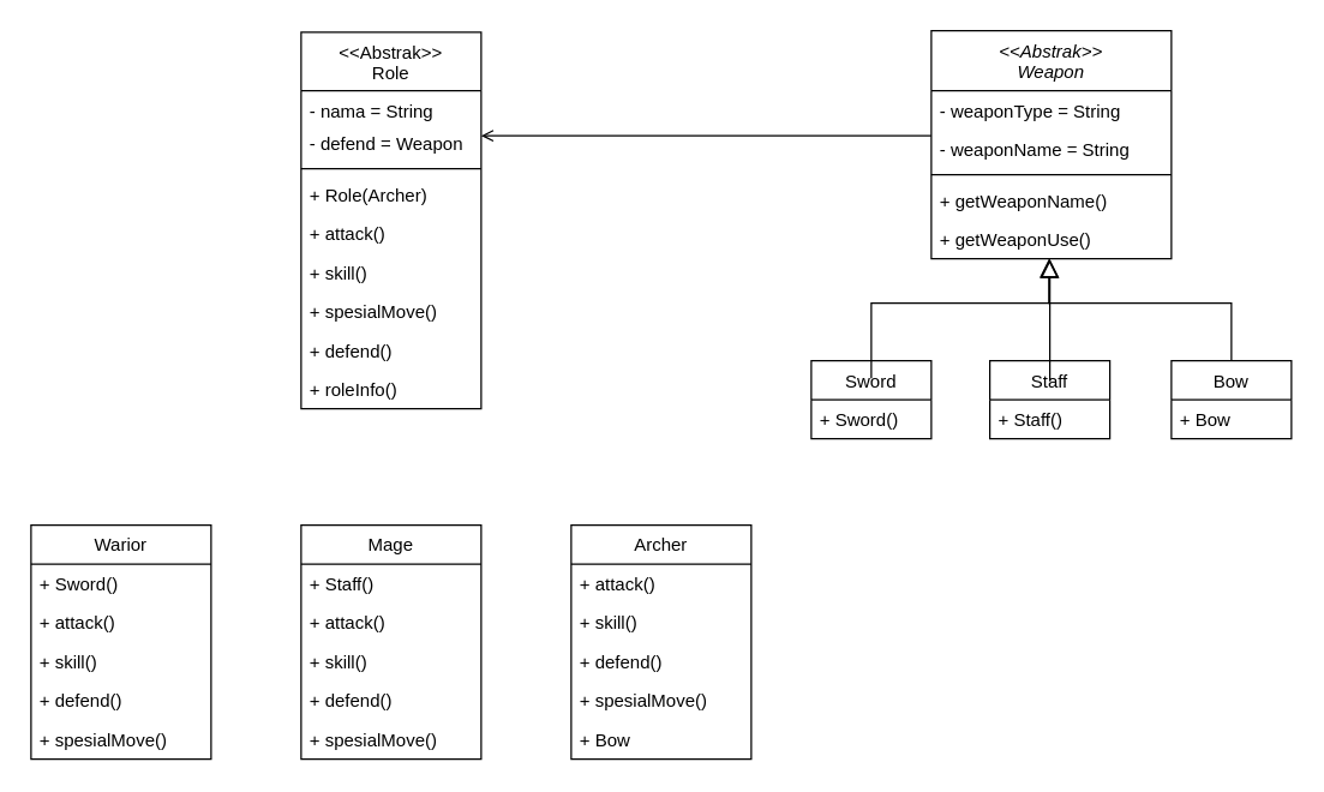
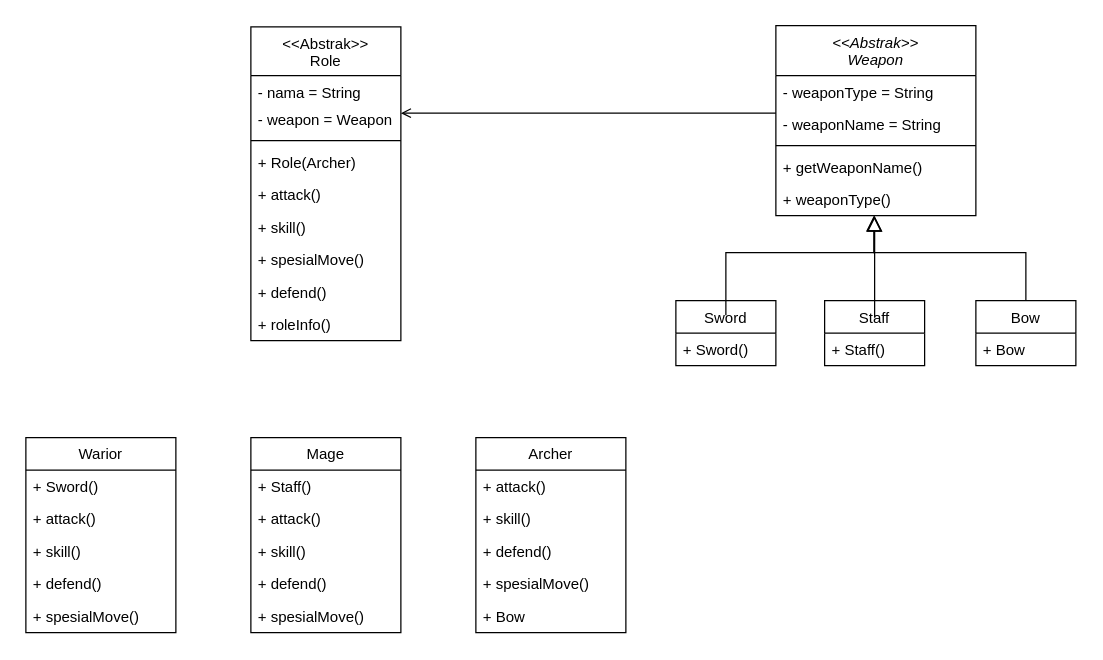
  <mxCell id="0" />
  <mxCell id="1" parent="0" />
  <mxCell id="2" value="&lt;&lt;Abstrak&gt;&gt;&#10;Weapon" style="swimlane;fontStyle=2;align=center;verticalAlign=top;childLayout=stackLayout;horizontal=1;startSize=40;horizontalStack=0;resizeParent=1;resizeLast=0;collapsible=1;marginBottom=0;rounded=0;shadow=0;strokeWidth=1;" parent="1" vertex="1"><mxGeometry x="620" y="20" width="160" height="152" as="geometry"><mxRectangle x="230" y="140" width="160" height="26" as="alternateBounds" /></mxGeometry></mxCell>
  <mxCell id="3" value="- weaponType = String" style="text;align=left;verticalAlign=top;spacingLeft=4;spacingRight=4;overflow=hidden;rotatable=0;points=[[0,0.5],[1,0.5]];portConstraint=eastwest;" parent="2" vertex="1"><mxGeometry y="40" width="160" height="26" as="geometry" /></mxCell>
  <mxCell id="4" value="- weaponName = String" style="text;align=left;verticalAlign=top;spacingLeft=4;spacingRight=4;overflow=hidden;rotatable=0;points=[[0,0.5],[1,0.5]];portConstraint=eastwest;rounded=0;shadow=0;html=0;" parent="2" vertex="1"><mxGeometry y="66" width="160" height="26" as="geometry" /></mxCell>
  <mxCell id="5" value="" style="line;html=1;strokeWidth=1;align=left;verticalAlign=middle;spacingTop=-1;spacingLeft=3;spacingRight=3;rotatable=0;labelPosition=right;points=[];portConstraint=eastwest;" parent="2" vertex="1"><mxGeometry y="92" width="160" height="8" as="geometry" /></mxCell>
  <mxCell id="6" value="+ getWeaponName()" style="text;align=left;verticalAlign=top;spacingLeft=4;spacingRight=4;overflow=hidden;rotatable=0;points=[[0,0.5],[1,0.5]];portConstraint=eastwest;" parent="2" vertex="1"><mxGeometry y="100" width="160" height="26" as="geometry" /></mxCell>
- <mxCell id="7" value="+ getWeaponUse()" style="text;align=left;verticalAlign=top;spacingLeft=4;spacingRight=4;overflow=hidden;rotatable=0;points=[[0,0.5],[1,0.5]];portConstraint=eastwest;" vertex="1" parent="2"><mxGeometry y="126" width="160" height="26" as="geometry" /></mxCell>
+ <mxCell id="7" value="+ weaponType()" style="text;align=left;verticalAlign=top;spacingLeft=4;spacingRight=4;overflow=hidden;rotatable=0;points=[[0,0.5],[1,0.5]];portConstraint=eastwest;" vertex="1" parent="2"><mxGeometry y="126" width="160" height="26" as="geometry" /></mxCell>
  <mxCell id="8" value="Sword" style="swimlane;fontStyle=0;align=center;verticalAlign=top;childLayout=stackLayout;horizontal=1;startSize=26;horizontalStack=0;resizeParent=1;resizeLast=0;collapsible=1;marginBottom=0;rounded=0;shadow=0;strokeWidth=1;" parent="1" vertex="1"><mxGeometry x="540" y="240" width="80" height="52" as="geometry"><mxRectangle x="130" y="380" width="160" height="26" as="alternateBounds" /></mxGeometry></mxCell>
  <mxCell id="9" value="+ Sword()" style="text;align=left;verticalAlign=top;spacingLeft=4;spacingRight=4;overflow=hidden;rotatable=0;points=[[0,0.5],[1,0.5]];portConstraint=eastwest;" parent="8" vertex="1"><mxGeometry y="26" width="80" height="26" as="geometry" /></mxCell>
  <mxCell id="10" value="" style="endArrow=block;endSize=10;endFill=0;shadow=0;strokeWidth=1;rounded=0;curved=0;edgeStyle=elbowEdgeStyle;elbow=vertical;exitX=0.5;exitY=0;exitDx=0;exitDy=0;entryX=0.492;entryY=1.09;entryDx=0;entryDy=0;entryPerimeter=0;" parent="1" edge="1"><mxGeometry width="160" relative="1" as="geometry"><mxPoint x="580" y="251.66" as="sourcePoint" /><mxPoint x="698.72" y="172" as="targetPoint" /><Array as="points"><mxPoint x="640" y="201.66" /></Array></mxGeometry></mxCell>
  <mxCell id="11" value="Staff" style="swimlane;fontStyle=0;align=center;verticalAlign=top;childLayout=stackLayout;horizontal=1;startSize=26;horizontalStack=0;resizeParent=1;resizeLast=0;collapsible=1;marginBottom=0;rounded=0;shadow=0;strokeWidth=1;" parent="1" vertex="1"><mxGeometry x="659" y="240" width="80" height="52" as="geometry"><mxRectangle x="340" y="380" width="170" height="26" as="alternateBounds" /></mxGeometry></mxCell>
  <mxCell id="12" value="+ Staff()" style="text;align=left;verticalAlign=top;spacingLeft=4;spacingRight=4;overflow=hidden;rotatable=0;points=[[0,0.5],[1,0.5]];portConstraint=eastwest;" parent="11" vertex="1"><mxGeometry y="26" width="80" height="26" as="geometry" /></mxCell>
  <mxCell id="13" value="" style="endArrow=block;endSize=10;endFill=0;shadow=0;strokeWidth=1;rounded=0;curved=0;edgeStyle=elbowEdgeStyle;elbow=vertical;exitX=0.5;exitY=0;exitDx=0;exitDy=0;entryX=0.494;entryY=1.026;entryDx=0;entryDy=0;entryPerimeter=0;" parent="1" edge="1"><mxGeometry width="160" relative="1" as="geometry"><mxPoint x="699" y="253.66" as="sourcePoint" /><mxPoint x="699.04" y="172.336" as="targetPoint" /><Array as="points" /></mxGeometry></mxCell>
  <mxCell id="14" value="&lt;&lt;Abstrak&gt;&gt;&#10;Role" style="swimlane;fontStyle=0;align=center;verticalAlign=top;childLayout=stackLayout;horizontal=1;startSize=39;horizontalStack=0;resizeParent=1;resizeLast=0;collapsible=1;marginBottom=0;rounded=0;shadow=0;strokeWidth=1;" parent="1" vertex="1"><mxGeometry x="200" y="21" width="120" height="251" as="geometry"><mxRectangle x="550" y="140" width="160" height="26" as="alternateBounds" /></mxGeometry></mxCell>
  <mxCell id="15" value="- nama = String" style="text;align=left;verticalAlign=top;spacingLeft=4;spacingRight=4;overflow=hidden;rotatable=0;points=[[0,0.5],[1,0.5]];portConstraint=eastwest;" parent="14" vertex="1"><mxGeometry y="39" width="120" height="22" as="geometry" /></mxCell>
- <mxCell id="16" value="- defend = Weapon" style="text;align=left;verticalAlign=top;spacingLeft=4;spacingRight=4;overflow=hidden;rotatable=0;points=[[0,0.5],[1,0.5]];portConstraint=eastwest;rounded=0;shadow=0;html=0;" parent="14" vertex="1"><mxGeometry y="61" width="120" height="26" as="geometry" /></mxCell>
+ <mxCell id="16" value="- weapon = Weapon" style="text;align=left;verticalAlign=top;spacingLeft=4;spacingRight=4;overflow=hidden;rotatable=0;points=[[0,0.5],[1,0.5]];portConstraint=eastwest;rounded=0;shadow=0;html=0;" parent="14" vertex="1"><mxGeometry y="61" width="120" height="26" as="geometry" /></mxCell>
  <mxCell id="17" value="" style="line;html=1;strokeWidth=1;align=left;verticalAlign=middle;spacingTop=-1;spacingLeft=3;spacingRight=3;rotatable=0;labelPosition=right;points=[];portConstraint=eastwest;" parent="14" vertex="1"><mxGeometry y="87" width="120" height="8" as="geometry" /></mxCell>
  <mxCell id="18" value="+ Role(Archer)" style="text;align=left;verticalAlign=top;spacingLeft=4;spacingRight=4;overflow=hidden;rotatable=0;points=[[0,0.5],[1,0.5]];portConstraint=eastwest;" parent="14" vertex="1"><mxGeometry y="95" width="120" height="26" as="geometry" /></mxCell>
  <mxCell id="19" value="+ attack()" style="text;align=left;verticalAlign=top;spacingLeft=4;spacingRight=4;overflow=hidden;rotatable=0;points=[[0,0.5],[1,0.5]];portConstraint=eastwest;" parent="14" vertex="1"><mxGeometry y="121" width="120" height="26" as="geometry" /></mxCell>
  <mxCell id="20" value="+ skill()" style="text;align=left;verticalAlign=top;spacingLeft=4;spacingRight=4;overflow=hidden;rotatable=0;points=[[0,0.5],[1,0.5]];portConstraint=eastwest;" vertex="1" parent="14"><mxGeometry y="147" width="120" height="26" as="geometry" /></mxCell>
  <mxCell id="21" value="+ spesialMove()" style="text;align=left;verticalAlign=top;spacingLeft=4;spacingRight=4;overflow=hidden;rotatable=0;points=[[0,0.5],[1,0.5]];portConstraint=eastwest;" vertex="1" parent="14"><mxGeometry y="173" width="120" height="26" as="geometry" /></mxCell>
  <mxCell id="22" value="+ defend()" style="text;align=left;verticalAlign=top;spacingLeft=4;spacingRight=4;overflow=hidden;rotatable=0;points=[[0,0.5],[1,0.5]];portConstraint=eastwest;" vertex="1" parent="14"><mxGeometry y="199" width="120" height="26" as="geometry" /></mxCell>
  <mxCell id="23" value="+ roleInfo()" style="text;align=left;verticalAlign=top;spacingLeft=4;spacingRight=4;overflow=hidden;rotatable=0;points=[[0,0.5],[1,0.5]];portConstraint=eastwest;" vertex="1" parent="14"><mxGeometry y="225" width="120" height="26" as="geometry" /></mxCell>
  <mxCell id="24" value="" style="endArrow=open;shadow=0;strokeWidth=1;rounded=0;curved=0;endFill=1;edgeStyle=elbowEdgeStyle;elbow=vertical;exitX=0;exitY=0.5;exitDx=0;exitDy=0;" parent="1" edge="1"><mxGeometry x="0.5" y="41" relative="1" as="geometry"><mxPoint x="620" y="90" as="sourcePoint" /><mxPoint x="320" y="90" as="targetPoint" /><mxPoint x="-40" y="32" as="offset" /><Array as="points"><mxPoint x="490" y="90" /><mxPoint x="480" y="105" /></Array></mxGeometry></mxCell>
  <mxCell id="25" value="" style="endArrow=block;endSize=10;endFill=0;shadow=0;strokeWidth=1;rounded=0;curved=0;edgeStyle=elbowEdgeStyle;elbow=vertical;entryX=0.49;entryY=1.09;entryDx=0;entryDy=0;entryPerimeter=0;exitX=0.5;exitY=0;exitDx=0;exitDy=0;" edge="1" parent="1"><mxGeometry width="160" relative="1" as="geometry"><mxPoint x="820" y="251.66" as="sourcePoint" /><mxPoint x="698.4" y="172" as="targetPoint" /><Array as="points"><mxPoint x="730" y="201.66" /></Array></mxGeometry></mxCell>
  <mxCell id="26" value="Bow" style="swimlane;fontStyle=0;align=center;verticalAlign=top;childLayout=stackLayout;horizontal=1;startSize=26;horizontalStack=0;resizeParent=1;resizeLast=0;collapsible=1;marginBottom=0;rounded=0;shadow=0;strokeWidth=1;" vertex="1" parent="1"><mxGeometry x="780" y="240" width="80" height="52" as="geometry"><mxRectangle x="340" y="380" width="170" height="26" as="alternateBounds" /></mxGeometry></mxCell>
  <mxCell id="27" value="+ Bow" style="text;align=left;verticalAlign=top;spacingLeft=4;spacingRight=4;overflow=hidden;rotatable=0;points=[[0,0.5],[1,0.5]];portConstraint=eastwest;" vertex="1" parent="26"><mxGeometry y="26" width="80" height="26" as="geometry" /></mxCell>
  <mxCell id="28" value="Warior" style="swimlane;fontStyle=0;align=center;verticalAlign=top;childLayout=stackLayout;horizontal=1;startSize=26;horizontalStack=0;resizeParent=1;resizeLast=0;collapsible=1;marginBottom=0;rounded=0;shadow=0;strokeWidth=1;" vertex="1" parent="1"><mxGeometry x="20" y="349.5" width="120" height="156" as="geometry"><mxRectangle x="130" y="380" width="160" height="26" as="alternateBounds" /></mxGeometry></mxCell>
  <mxCell id="29" value="+ Sword()" style="text;align=left;verticalAlign=top;spacingLeft=4;spacingRight=4;overflow=hidden;rotatable=0;points=[[0,0.5],[1,0.5]];portConstraint=eastwest;" vertex="1" parent="28"><mxGeometry y="26" width="120" height="26" as="geometry" /></mxCell>
  <mxCell id="30" value="+ attack()" style="text;align=left;verticalAlign=top;spacingLeft=4;spacingRight=4;overflow=hidden;rotatable=0;points=[[0,0.5],[1,0.5]];portConstraint=eastwest;" vertex="1" parent="28"><mxGeometry y="52" width="120" height="26" as="geometry" /></mxCell>
  <mxCell id="31" value="+ skill()" style="text;align=left;verticalAlign=top;spacingLeft=4;spacingRight=4;overflow=hidden;rotatable=0;points=[[0,0.5],[1,0.5]];portConstraint=eastwest;" vertex="1" parent="28"><mxGeometry y="78" width="120" height="26" as="geometry" /></mxCell>
  <mxCell id="32" value="+ defend()" style="text;align=left;verticalAlign=top;spacingLeft=4;spacingRight=4;overflow=hidden;rotatable=0;points=[[0,0.5],[1,0.5]];portConstraint=eastwest;" vertex="1" parent="28"><mxGeometry y="104" width="120" height="26" as="geometry" /></mxCell>
  <mxCell id="33" value="+ spesialMove()" style="text;align=left;verticalAlign=top;spacingLeft=4;spacingRight=4;overflow=hidden;rotatable=0;points=[[0,0.5],[1,0.5]];portConstraint=eastwest;" vertex="1" parent="28"><mxGeometry y="130" width="120" height="26" as="geometry" /></mxCell>
  <mxCell id="34" value="Mage" style="swimlane;fontStyle=0;align=center;verticalAlign=top;childLayout=stackLayout;horizontal=1;startSize=26;horizontalStack=0;resizeParent=1;resizeLast=0;collapsible=1;marginBottom=0;rounded=0;shadow=0;strokeWidth=1;" vertex="1" parent="1"><mxGeometry x="200" y="349.5" width="120" height="156" as="geometry"><mxRectangle x="340" y="380" width="170" height="26" as="alternateBounds" /></mxGeometry></mxCell>
  <mxCell id="35" value="+ Staff()" style="text;align=left;verticalAlign=top;spacingLeft=4;spacingRight=4;overflow=hidden;rotatable=0;points=[[0,0.5],[1,0.5]];portConstraint=eastwest;" vertex="1" parent="34"><mxGeometry y="26" width="120" height="26" as="geometry" /></mxCell>
  <mxCell id="36" value="+ attack()" style="text;align=left;verticalAlign=top;spacingLeft=4;spacingRight=4;overflow=hidden;rotatable=0;points=[[0,0.5],[1,0.5]];portConstraint=eastwest;" vertex="1" parent="34"><mxGeometry y="52" width="120" height="26" as="geometry" /></mxCell>
  <mxCell id="37" value="+ skill()" style="text;align=left;verticalAlign=top;spacingLeft=4;spacingRight=4;overflow=hidden;rotatable=0;points=[[0,0.5],[1,0.5]];portConstraint=eastwest;" vertex="1" parent="34"><mxGeometry y="78" width="120" height="26" as="geometry" /></mxCell>
  <mxCell id="38" value="+ defend()" style="text;align=left;verticalAlign=top;spacingLeft=4;spacingRight=4;overflow=hidden;rotatable=0;points=[[0,0.5],[1,0.5]];portConstraint=eastwest;" vertex="1" parent="34"><mxGeometry y="104" width="120" height="26" as="geometry" /></mxCell>
  <mxCell id="39" value="+ spesialMove()" style="text;align=left;verticalAlign=top;spacingLeft=4;spacingRight=4;overflow=hidden;rotatable=0;points=[[0,0.5],[1,0.5]];portConstraint=eastwest;" vertex="1" parent="34"><mxGeometry y="130" width="120" height="26" as="geometry" /></mxCell>
  <mxCell id="40" value="Archer" style="swimlane;fontStyle=0;align=center;verticalAlign=top;childLayout=stackLayout;horizontal=1;startSize=26;horizontalStack=0;resizeParent=1;resizeLast=0;collapsible=1;marginBottom=0;rounded=0;shadow=0;strokeWidth=1;" vertex="1" parent="1"><mxGeometry x="380" y="349.5" width="120" height="156" as="geometry"><mxRectangle x="340" y="380" width="170" height="26" as="alternateBounds" /></mxGeometry></mxCell>
  <mxCell id="41" value="+ attack()" style="text;align=left;verticalAlign=top;spacingLeft=4;spacingRight=4;overflow=hidden;rotatable=0;points=[[0,0.5],[1,0.5]];portConstraint=eastwest;" vertex="1" parent="40"><mxGeometry y="26" width="120" height="26" as="geometry" /></mxCell>
  <mxCell id="42" value="+ skill()" style="text;align=left;verticalAlign=top;spacingLeft=4;spacingRight=4;overflow=hidden;rotatable=0;points=[[0,0.5],[1,0.5]];portConstraint=eastwest;" vertex="1" parent="40"><mxGeometry y="52" width="120" height="26" as="geometry" /></mxCell>
  <mxCell id="43" value="+ defend()" style="text;align=left;verticalAlign=top;spacingLeft=4;spacingRight=4;overflow=hidden;rotatable=0;points=[[0,0.5],[1,0.5]];portConstraint=eastwest;" vertex="1" parent="40"><mxGeometry y="78" width="120" height="26" as="geometry" /></mxCell>
  <mxCell id="44" value="+ spesialMove()" style="text;align=left;verticalAlign=top;spacingLeft=4;spacingRight=4;overflow=hidden;rotatable=0;points=[[0,0.5],[1,0.5]];portConstraint=eastwest;" vertex="1" parent="40"><mxGeometry y="104" width="120" height="26" as="geometry" /></mxCell>
  <mxCell id="45" value="+ Bow" style="text;align=left;verticalAlign=top;spacingLeft=4;spacingRight=4;overflow=hidden;rotatable=0;points=[[0,0.5],[1,0.5]];portConstraint=eastwest;" vertex="1" parent="40"><mxGeometry y="130" width="120" height="26" as="geometry" /></mxCell>
